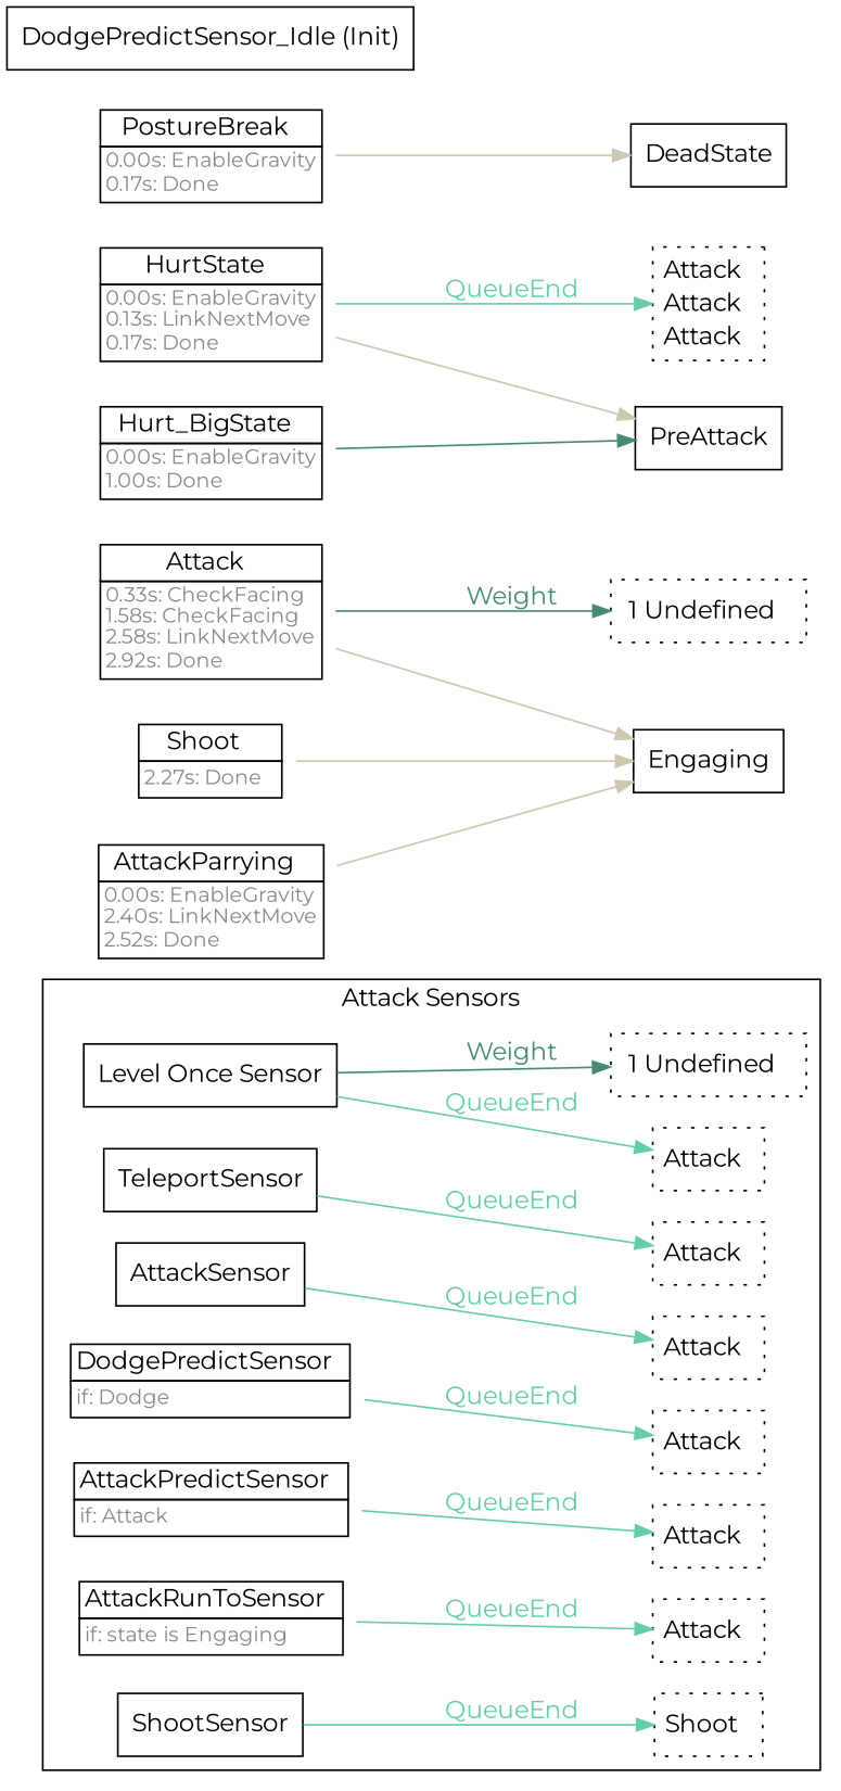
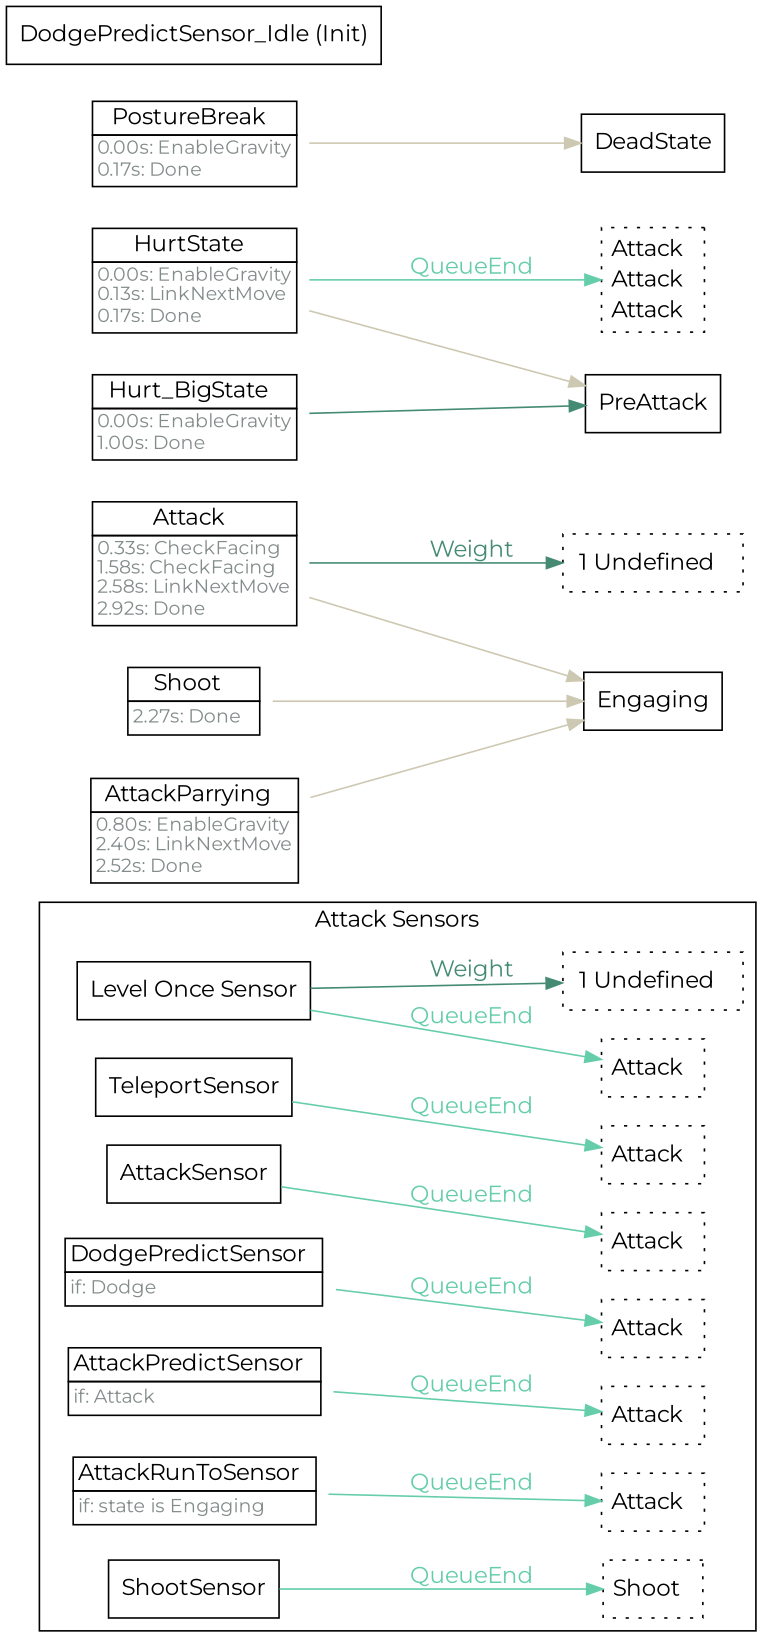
  strict digraph {
    fontname=Montserrat
    rankdir=LR
    node [fontname=Montserrat shape=box]
    edge [color=aquamarine3 fontcolor=aquamarine3 fontname=Montserrat]
    n1 [label="Level Once Sensor"]
    n2 [label=<<TABLE border="0" cellborder="0" cellspacing="0" cellpadding="2"><TR><TD>Attack  </TD></TR></TABLE>> margin=0.05 style=dotted]
    n3 [label=<<TABLE border="0" cellborder="0" cellspacing="0" cellpadding="2"><TR><TD>1 Undefined  </TD></TR></TABLE>> style=dotted]
    n4 [label=TeleportSensor]
    n5 [label=<<TABLE border="0" cellborder="0" cellspacing="0" cellpadding="2"><TR><TD>Attack  </TD></TR></TABLE>> margin=0.05 style=dotted]
    n6 [label=AttackSensor]
    n7 [label=<<TABLE border="0" cellborder="0" cellspacing="0" cellpadding="2"><TR><TD>Attack  </TD></TR></TABLE>> margin=0.05 style=dotted]
    n8 [label=<<TABLE border="0" cellborder="1" cellspacing="0" cellpadding="2"><TR><TD >DodgePredictSensor  </TD></TR><TR><TD align="left" balign="left"><FONT point-size="12" color="azure4">if: Dodge</FONT>  </TD></TR></TABLE>> shape=plaintext]
    n9 [label=<<TABLE border="0" cellborder="0" cellspacing="0" cellpadding="2"><TR><TD>Attack  </TD></TR></TABLE>> margin=0.05 style=dotted]
    n10 [label=<<TABLE border="0" cellborder="1" cellspacing="0" cellpadding="2"><TR><TD >AttackPredictSensor  </TD></TR><TR><TD align="left" balign="left"><FONT point-size="12" color="azure4">if: Attack</FONT>  </TD></TR></TABLE>> shape=plaintext]
    n11 [label=<<TABLE border="0" cellborder="0" cellspacing="0" cellpadding="2"><TR><TD>Attack  </TD></TR></TABLE>> margin=0.05 style=dotted]
    n12 [label=<<TABLE border="0" cellborder="1" cellspacing="0" cellpadding="2"><TR><TD >AttackRunToSensor  </TD></TR><TR><TD align="left" balign="left"><FONT point-size="12" color="azure4">if: state is Engaging</FONT>  </TD></TR></TABLE>> shape=plaintext]
    n13 [label=<<TABLE border="0" cellborder="0" cellspacing="0" cellpadding="2"><TR><TD>Attack  </TD></TR></TABLE>> margin=0.05 style=dotted]
    n14 [label=ShootSensor]
    n15 [label=<<TABLE border="0" cellborder="0" cellspacing="0" cellpadding="2"><TR><TD>Shoot  </TD></TR></TABLE>> margin=0.05 style=dotted]
    n16 [label=<<TABLE border="0" cellborder="1" cellspacing="0" cellpadding="2"><TR><TD >Attack  </TD></TR><TR><TD align="left" balign="left"><FONT point-size="12" color="azure4">0.33s: CheckFacing<br/>1.58s: CheckFacing<br/>2.58s: LinkNextMove<br/>2.92s: Done</FONT>  </TD></TR></TABLE>> shape=plaintext]
    Engaging
    n18 [label=<<TABLE border="0" cellborder="0" cellspacing="0" cellpadding="2"><TR><TD>1 Undefined  </TD></TR></TABLE>> style=dotted]
    n19 [label=<<TABLE border="0" cellborder="1" cellspacing="0" cellpadding="2"><TR><TD >Shoot  </TD></TR><TR><TD align="left" balign="left"><FONT point-size="12" color="azure4">2.27s: Done</FONT>  </TD></TR></TABLE>> shape=plaintext]
-   n20 [label=<<TABLE border="0" cellborder="1" cellspacing="0" cellpadding="2"><TR><TD >AttackParrying  </TD></TR><TR><TD align="left" balign="left"><FONT point-size="12" color="azure4">0.00s: EnableGravity<br/>2.40s: LinkNextMove<br/>2.52s: Done</FONT>  </TD></TR></TABLE>> shape=plaintext]
+   n20 [label=<<TABLE border="0" cellborder="1" cellspacing="0" cellpadding="2"><TR><TD >AttackParrying  </TD></TR><TR><TD align="left" balign="left"><FONT point-size="12" color="azure4">0.80s: EnableGravity<br/>2.40s: LinkNextMove<br/>2.52s: Done</FONT>  </TD></TR></TABLE>> shape=plaintext]
    n21 [label=<<TABLE border="0" cellborder="1" cellspacing="0" cellpadding="2"><TR><TD >HurtState  </TD></TR><TR><TD align="left" balign="left"><FONT point-size="12" color="azure4">0.00s: EnableGravity<br/>0.13s: LinkNextMove<br/>0.17s: Done</FONT>  </TD></TR></TABLE>> shape=plaintext]
    PreAttack
    n23 [label=<<TABLE border="0" cellborder="0" cellspacing="0" cellpadding="2"><TR><TD>Attack  </TD></TR><TR><TD>Attack  </TD></TR><TR><TD>Attack  </TD></TR></TABLE>> margin=0.05 style=dotted]
    n24 [label=<<TABLE border="0" cellborder="1" cellspacing="0" cellpadding="2"><TR><TD >Hurt_BigState  </TD></TR><TR><TD align="left" balign="left"><FONT point-size="12" color="azure4">0.00s: EnableGravity<br/>1.00s: Done</FONT>  </TD></TR></TABLE>> shape=plaintext]
    n25 [label=<<TABLE border="0" cellborder="1" cellspacing="0" cellpadding="2"><TR><TD >PostureBreak  </TD></TR><TR><TD align="left" balign="left"><FONT point-size="12" color="azure4">0.00s: EnableGravity<br/>0.17s: Done</FONT>  </TD></TR></TABLE>> shape=plaintext]
    DeadState
    n27 [label="DodgePredictSensor_Idle (Init)"]
    subgraph cluster_1 {
      label="Attack Sensors"
      rank=sink
      n1
      n2
      n3
      n4
      n5
      n6
      n7
      n8
      n9
      n10
      n11
      n12
      n13
      n14
      n15
    }
    n1 -> n2 [label=QueueEnd]
    n1 -> n3 [color=aquamarine4 fontcolor=aquamarine4 label=Weight]
    n4 -> n5 [label=QueueEnd]
    n6 -> n7 [label=QueueEnd]
    n8 -> n9 [label=QueueEnd]
    n10 -> n11 [label=QueueEnd]
    n12 -> n13 [label=QueueEnd]
    n14 -> n15 [label=QueueEnd]
    n16 -> Engaging [color=cornsilk3 fontcolor=cornsilk3]
    n16 -> n18 [color=aquamarine4 fontcolor=aquamarine4 label=Weight]
    n19 -> Engaging [color=cornsilk3 fontcolor=cornsilk3]
    n20 -> Engaging [color=cornsilk3 fontcolor=cornsilk3]
    n21 -> PreAttack [color=cornsilk3 fontcolor=cornsilk3]
    n21 -> n23 [label=QueueEnd]
    n24 -> PreAttack [color=aquamarine4 fontcolor=cornsilk3]
    n25 -> DeadState [color=cornsilk3 fontcolor=cornsilk3]
  }
